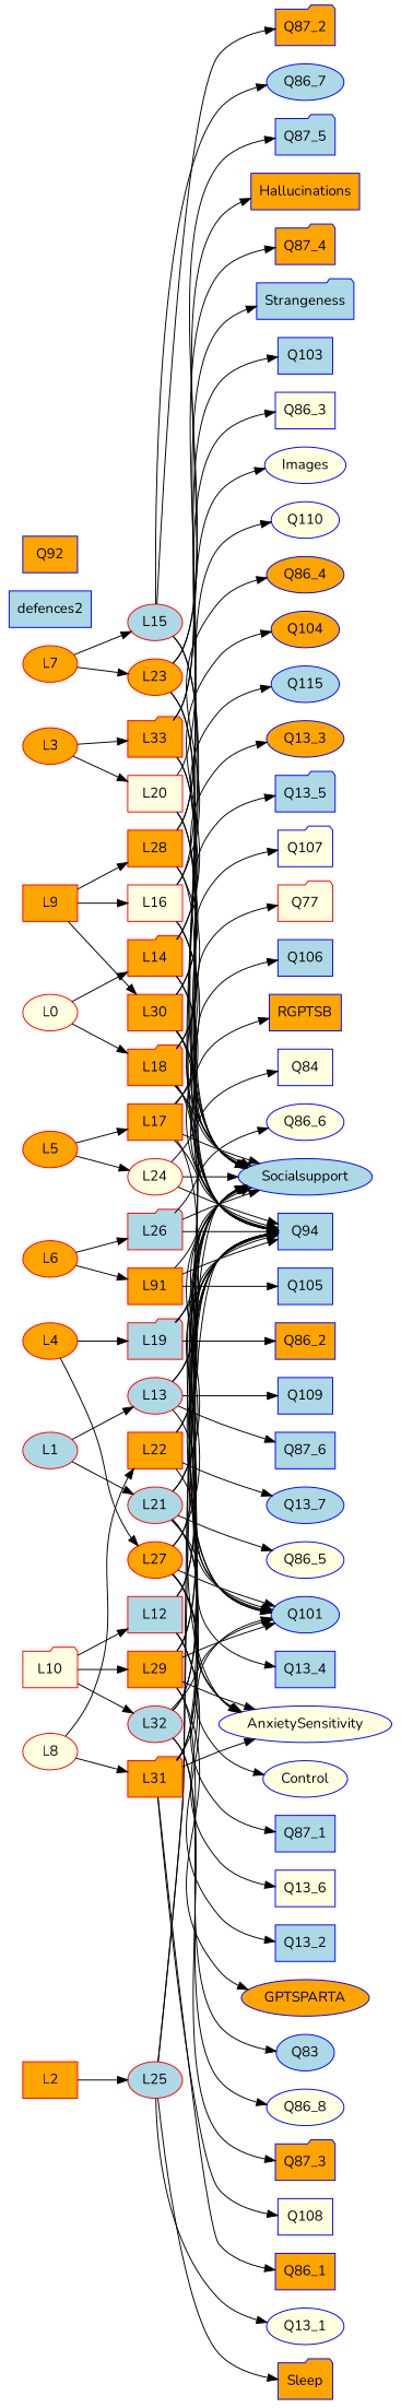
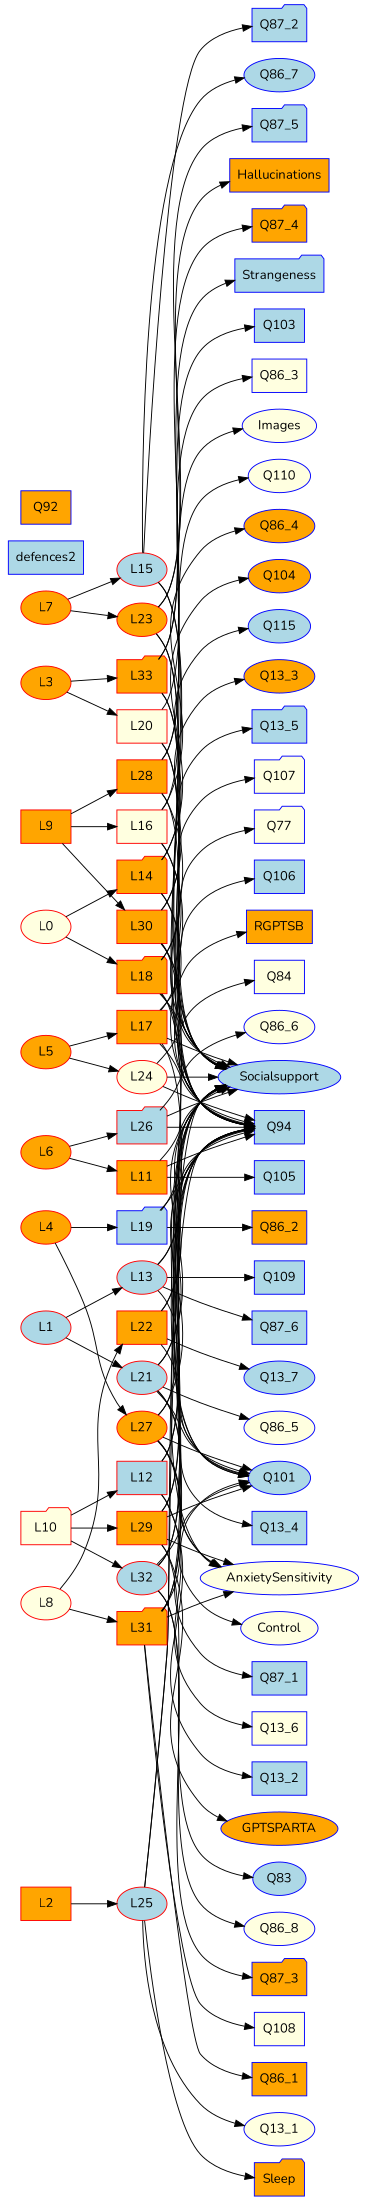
  digraph {
    fontname=Nunito
    rankdir=LR
    node [color=blue fillcolor=orange fontname=Nunito shape=ellipse style=filled]
    edge [color=black fontname=Nunito]
    Q108 [fillcolor=lightyellow shape=box]
    Socialsupport [fillcolor=lightblue]
    L24 [color=red fillcolor=lightyellow]
    Q94 [fillcolor=lightblue shape=box]
    Q84 [fillcolor=lightyellow shape=box]
    L33 [color=red shape=folder]
    Strangeness [fillcolor=lightblue shape=folder]
    Q87_4 [shape=folder]
    L7 [color=red]
    L23 [color=red]
    L15 [color=red fillcolor=lightblue]
    Q87_5 [fillcolor=lightblue shape=folder]
    Hallucinations [shape=box]
    Q83 [fillcolor=lightblue]
    L9 [color=red shape=box]
    L16 [color=red fillcolor=lightyellow shape=box]
    L30 [color=red shape=box]
    L28 [color=red shape=box]
    L3 [color=red]
    L20 [color=red fillcolor=lightyellow shape=box]
    Q13_1 [fillcolor=lightyellow]
    Q86_3 [fillcolor=lightyellow shape=box]
    Q110 [fillcolor=lightyellow]
    Q86_4
    L18 [color=red shape=folder]
    Q101 [fillcolor=lightblue]
    Q107 [fillcolor=lightyellow shape=folder]
-   Q77 [color=red fillcolor=lightyellow shape=folder]
+   Q77 [fillcolor=lightyellow shape=folder]
    GPTSPARTA
    Q86_5 [fillcolor=lightyellow]
    L26 [color=red fillcolor=lightblue shape=folder]
    Q86_6 [fillcolor=lightyellow]
-   Q87_2 [shape=folder]
+   Q87_2 [fillcolor=lightblue shape=folder]
    Q104
    L13 [color=red fillcolor=lightblue]
    Q109 [fillcolor=lightblue shape=box]
    Q87_6 [fillcolor=lightblue shape=box]
    Q106 [fillcolor=lightblue shape=box]
    L25 [color=red fillcolor=lightblue]
    Sleep [shape=folder]
    L32 [color=red fillcolor=lightblue]
    Q87_3 [shape=folder]
    Q86_8 [fillcolor=lightyellow]
    Q13_3
    Q13_5 [fillcolor=lightblue shape=folder]
    L6 [color=red]
-   L11 [color=red shape=box label=L91]
+   L11 [color=red shape=box]
    RGPTSB [shape=box]
    Images [fillcolor=lightyellow]
    L5 [color=red]
    L17 [color=red shape=box]
    Q86_7 [fillcolor=lightblue]
    L31 [color=red shape=folder]
    AnxietySensitivity [fillcolor=lightyellow]
    Q86_1 [shape=box]
    Q86_2 [shape=box]
    L22 [color=red shape=box]
    Q13_7 [fillcolor=lightblue]
    Q13_4 [fillcolor=lightblue shape=box]
    Q105 [fillcolor=lightblue shape=box]
    Q103 [fillcolor=lightblue shape=box]
    L2 [color=red shape=box]
    L12 [color=red fillcolor=lightblue shape=box]
    Q13_6 [fillcolor=lightyellow shape=box]
    Q13_2 [fillcolor=lightblue shape=box]
    Q115 [fillcolor=lightblue]
    L0 [color=red fillcolor=lightyellow]
    L14 [color=red shape=folder]
    Control [fillcolor=lightyellow]
    L10 [color=red fillcolor=lightyellow shape=folder]
    L29 [color=red shape=box]
    L4 [color=red]
-   L19 [color=red fillcolor=lightblue shape=folder]
+   L19 [fillcolor=lightblue shape=folder]
    L27 [color=red]
    L21 [color=red fillcolor=lightblue]
    L1 [color=red fillcolor=lightblue]
    Q87_1 [fillcolor=lightblue shape=box]
    L8 [color=red fillcolor=lightyellow]
    defences2 [fillcolor=lightblue shape=box]
    Q92 [shape=box]
    subgraph sub_1 {
    }
    subgraph sub_2 {
      Q108
      Socialsupport
      L24
      Q94
      Q84
      L33
      Strangeness
      Q87_4
      L7
      L23
      L15
      Q87_5
      Hallucinations
      Q83
      L9
      L16
      L30
      L28
      L3
      L20
      Q13_1
      Q86_3
      Q110
      Q86_4
      L18
      Q101
      Q107
      Q77
      GPTSPARTA
      Q86_5
      L26
      Q86_6
      Q87_2
      Q104
      L13
      Q109
      Q87_6
      Q106
      L25
      Sleep
      L32
      Q87_3
      Q86_8
      Q13_3
      Q13_5
      L6
      L11
      RGPTSB
      Images
      L5
      L17
      Q86_7
      L31
      AnxietySensitivity
      Q86_1
      Q86_2
      L22
      Q13_7
      Q13_4
      Q105
      Q103
      L2
      L12
      Q13_6
      Q13_2
      Q115
      L0
      L14
      Control
      L10
      L29
      L4
      L19
      L27
      L21
      L1
      Q87_1
      L8
    }
    L24 -> Socialsupport
    L24 -> Q94
    L24 -> Q84
    L33 -> Socialsupport
    L33 -> Q94
    L33 -> Strangeness
    L33 -> Q87_4
    L7 -> L23
    L7 -> L15
    L23 -> Socialsupport
    L23 -> Q94
    L23 -> Q87_5
    L23 -> Hallucinations
    L15 -> Socialsupport
    L15 -> Q94
    L15 -> Q87_2
    L15 -> Q86_7
    L9 -> L16
    L9 -> L30
    L9 -> L28
    L16 -> Socialsupport
    L16 -> Q94
    L16 -> Q110
    L16 -> Q86_4
    L30 -> Socialsupport
    L30 -> Q94
    L30 -> Q101
    L30 -> Q13_3
    L30 -> Q13_5
    L28 -> Socialsupport
    L28 -> Q94
    L28 -> Q86_3
    L28 -> Images
    L3 -> L33
    L3 -> L20
    L20 -> Socialsupport
    L20 -> Q94
    L20 -> Q103
    L18 -> Socialsupport
    L18 -> Q94
    L18 -> Q101
    L18 -> Q107
    L18 -> Q77
    L26 -> Socialsupport
    L26 -> Q94
    L26 -> Q86_6
    L13 -> Socialsupport
    L13 -> Q94
    L13 -> Q101
    L13 -> Q109
    L13 -> Q87_6
    L25 -> Socialsupport
    L25 -> Q94
    L25 -> Q13_1
    L25 -> Sleep
    L32 -> Socialsupport
    L32 -> Q94
    L32 -> Q101
    L32 -> Q87_3
    L32 -> Q86_8
    L6 -> L26
    L6 -> L11
    L11 -> Socialsupport
    L11 -> Q94
    L11 -> Q105
    L5 -> L24
    L5 -> L17
    L17 -> Socialsupport
    L17 -> Q94
    L17 -> Q106
    L17 -> RGPTSB
    L17 -> AnxietySensitivity
    L31 -> Q108
    L31 -> Socialsupport
    L31 -> Q94
    L31 -> Q101
    L31 -> AnxietySensitivity
    L31 -> Q86_1
    L22 -> Socialsupport
    L22 -> Q94
    L22 -> Q101
    L22 -> Q13_7
    L2 -> L25
    L12 -> Socialsupport
    L12 -> Q94
    L12 -> Q13_6
    L12 -> Q13_2
    L0 -> L18
    L0 -> L14
    L14 -> Socialsupport
    L14 -> Q94
    L14 -> Q104
    L14 -> Q115
    L10 -> L32
    L10 -> L12
    L10 -> L29
    L29 -> Socialsupport
    L29 -> Q94
    L29 -> Q83
    L29 -> Q101
    L29 -> GPTSPARTA
    L29 -> AnxietySensitivity
    L4 -> L19
    L4 -> L27
    L19 -> Socialsupport
    L19 -> Q94
    L19 -> Q86_2
    L27 -> Socialsupport
    L27 -> Q94
    L27 -> Q101
    L27 -> AnxietySensitivity
    L27 -> Control
    L27 -> Q87_1
    L21 -> Socialsupport
    L21 -> Q94
    L21 -> Q101
    L21 -> Q86_5
    L21 -> AnxietySensitivity
    L21 -> Q13_4
    L1 -> L13
    L1 -> L21
    L8 -> L31
    L8 -> L22
  }
